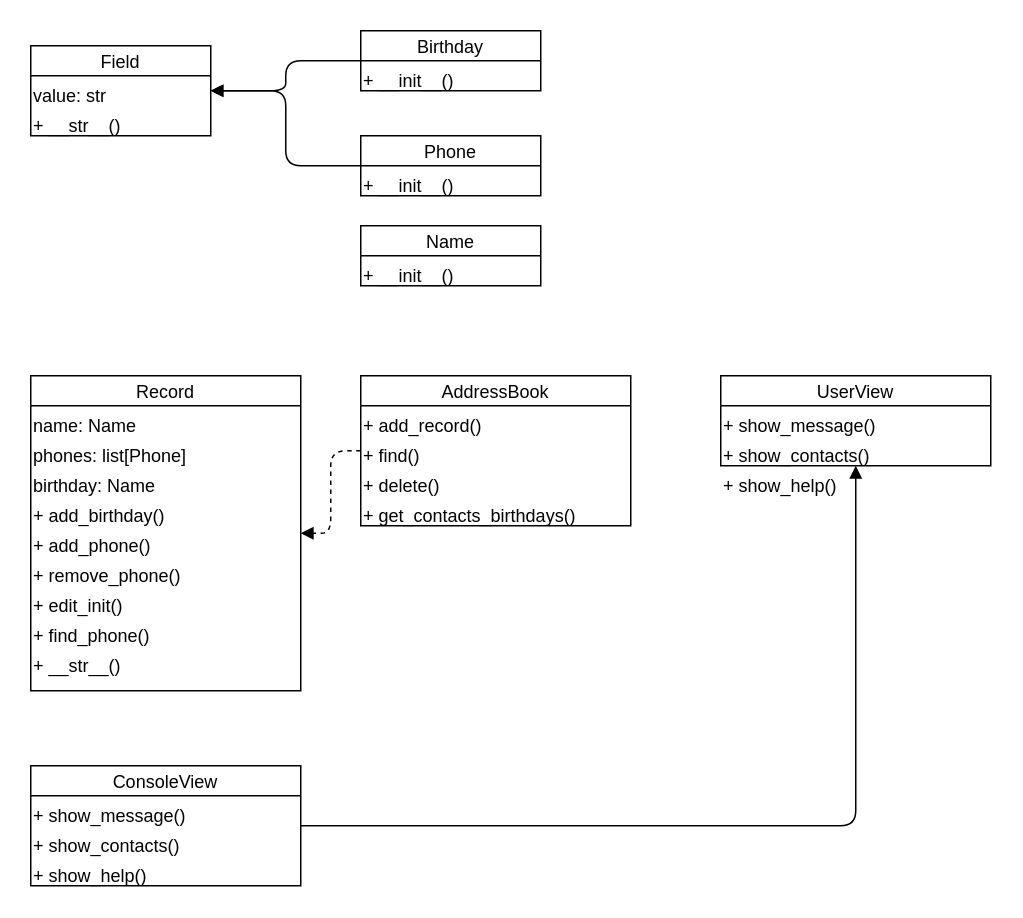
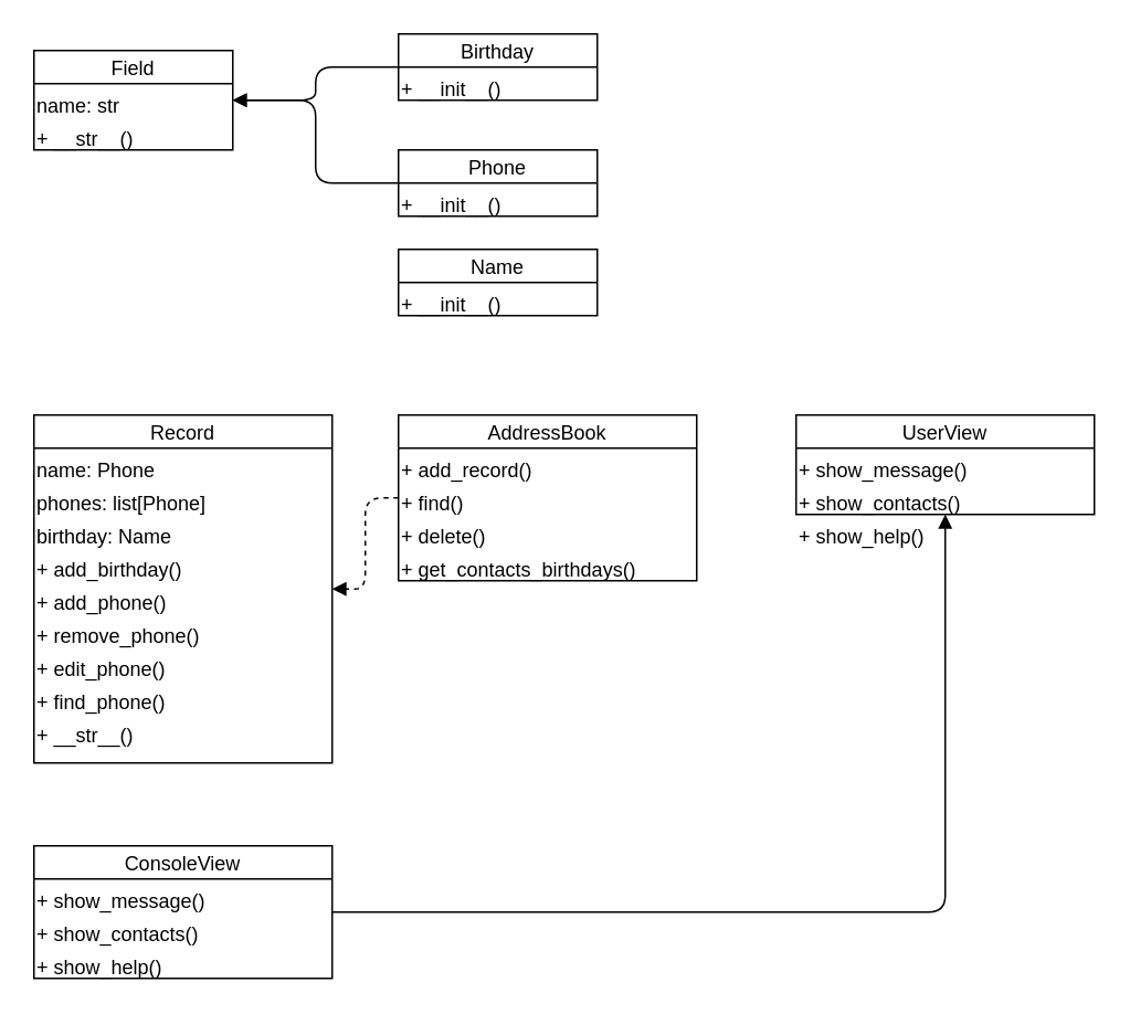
  <mxCell id="0" />
  <mxCell id="1" parent="0" />
  <mxCell id="2" value="Field" style="shape=swimlane;startSize=20;" vertex="1" parent="1"><mxGeometry x="20" y="30" width="120" height="60" as="geometry" /></mxCell>
- <mxCell id="3" value="value: str" style="text;html=1;whiteSpace=wrap;align=left;" vertex="1" parent="2"><mxGeometry y="20" width="120" height="20" as="geometry" /></mxCell>
+ <mxCell id="3" value="name: str" style="text;html=1;whiteSpace=wrap;align=left;" vertex="1" parent="2"><mxGeometry y="20" width="120" height="20" as="geometry" /></mxCell>
  <mxCell id="4" value="+ __str__()" style="text;html=1;whiteSpace=wrap;align=left;" vertex="1" parent="2"><mxGeometry y="40" width="120" height="20" as="geometry" /></mxCell>
  <mxCell id="5" value="Name" style="shape=swimlane;startSize=20;" vertex="1" parent="1"><mxGeometry x="240" y="150" width="120" height="40" as="geometry" /></mxCell>
  <mxCell id="6" value="+ __init__()" style="text;html=1;whiteSpace=wrap;align=left;" vertex="1" parent="5"><mxGeometry y="20" width="120" height="20" as="geometry" /></mxCell>
  <mxCell id="7" value="Phone" style="shape=swimlane;startSize=20;" vertex="1" parent="1"><mxGeometry x="240" y="90" width="120" height="40" as="geometry" /></mxCell>
  <mxCell id="8" value="+ __init__()" style="text;html=1;whiteSpace=wrap;align=left;" vertex="1" parent="7"><mxGeometry y="20" width="120" height="20" as="geometry" /></mxCell>
  <mxCell id="9" style="endArrow=open;endFill=1;edgeStyle=orthogonalEdgeStyle;" edge="1" parent="1" source="7" target="2"><mxGeometry relative="1" as="geometry" /></mxCell>
  <mxCell id="10" value="Birthday" style="shape=swimlane;startSize=20;" vertex="1" parent="1"><mxGeometry x="240" y="20" width="120" height="40" as="geometry" /></mxCell>
  <mxCell id="11" value="+ __init__()" style="text;html=1;whiteSpace=wrap;align=left;" vertex="1" parent="10"><mxGeometry y="20" width="120" height="20" as="geometry" /></mxCell>
  <mxCell id="12" style="endArrow=block;endFill=1;edgeStyle=orthogonalEdgeStyle;" edge="1" parent="1" source="10" target="2"><mxGeometry relative="1" as="geometry" /></mxCell>
  <mxCell id="13" value="Record" style="shape=swimlane;startSize=20;" vertex="1" parent="1"><mxGeometry x="20" y="250" width="180" height="210" as="geometry" /></mxCell>
- <mxCell id="14" value="name: Name" style="text;html=1;whiteSpace=wrap;align=left;" vertex="1" parent="13"><mxGeometry y="20" width="180" height="20" as="geometry" /></mxCell>
+ <mxCell id="14" value="name: Phone" style="text;html=1;whiteSpace=wrap;align=left;" vertex="1" parent="13"><mxGeometry y="20" width="180" height="20" as="geometry" /></mxCell>
  <mxCell id="15" value="phones: list[Phone]" style="text;html=1;whiteSpace=wrap;align=left;" vertex="1" parent="13"><mxGeometry y="40" width="180" height="20" as="geometry" /></mxCell>
  <mxCell id="16" value="birthday: Name" style="text;html=1;whiteSpace=wrap;align=left;" vertex="1" parent="13"><mxGeometry y="60" width="180" height="20" as="geometry" /></mxCell>
  <mxCell id="17" value="+ add_birthday()" style="text;html=1;whiteSpace=wrap;align=left;" vertex="1" parent="13"><mxGeometry y="80" width="180" height="20" as="geometry" /></mxCell>
  <mxCell id="18" value="+ add_phone()" style="text;html=1;whiteSpace=wrap;align=left;" vertex="1" parent="13"><mxGeometry y="100" width="180" height="20" as="geometry" /></mxCell>
  <mxCell id="19" value="+ remove_phone()" style="text;html=1;whiteSpace=wrap;align=left;" vertex="1" parent="13"><mxGeometry y="120" width="180" height="20" as="geometry" /></mxCell>
- <mxCell id="20" value="+ edit_init()" style="text;html=1;whiteSpace=wrap;align=left;" vertex="1" parent="13"><mxGeometry y="140" width="180" height="20" as="geometry" /></mxCell>
+ <mxCell id="20" value="+ edit_phone()" style="text;html=1;whiteSpace=wrap;align=left;" vertex="1" parent="13"><mxGeometry y="140" width="180" height="20" as="geometry" /></mxCell>
  <mxCell id="21" value="+ find_phone()" style="text;html=1;whiteSpace=wrap;align=left;" vertex="1" parent="13"><mxGeometry y="160" width="180" height="20" as="geometry" /></mxCell>
  <mxCell id="22" value="+ __str__()" style="text;html=1;whiteSpace=wrap;align=left;" vertex="1" parent="13"><mxGeometry y="180" width="180" height="20" as="geometry" /></mxCell>
  <mxCell id="23" value="AddressBook" style="shape=swimlane;startSize=20;" vertex="1" parent="1"><mxGeometry x="240" y="250" width="180" height="100" as="geometry" /></mxCell>
  <mxCell id="24" value="+ add_record()" style="text;html=1;whiteSpace=wrap;align=left;" vertex="1" parent="23"><mxGeometry y="20" width="180" height="20" as="geometry" /></mxCell>
  <mxCell id="25" value="+ find()" style="text;html=1;whiteSpace=wrap;align=left;" vertex="1" parent="23"><mxGeometry y="40" width="180" height="20" as="geometry" /></mxCell>
  <mxCell id="26" value="+ delete()" style="text;html=1;whiteSpace=wrap;align=left;" vertex="1" parent="23"><mxGeometry y="60" width="180" height="20" as="geometry" /></mxCell>
  <mxCell id="27" value="+ get_contacts_birthdays()" style="text;html=1;whiteSpace=wrap;align=left;" vertex="1" parent="23"><mxGeometry y="80" width="180" height="20" as="geometry" /></mxCell>
  <mxCell id="28" style="endArrow=block;endFill=1;edgeStyle=orthogonalEdgeStyle;dashed=1;" edge="1" parent="1" source="23" target="13"><mxGeometry relative="1" as="geometry" /></mxCell>
  <mxCell id="29" value="UserView" style="shape=swimlane;startSize=20;" vertex="1" parent="1"><mxGeometry x="480" y="250" width="180" height="60" as="geometry" /></mxCell>
  <mxCell id="30" value="+ show_message()" style="text;html=1;whiteSpace=wrap;align=left;" vertex="1" parent="29"><mxGeometry y="20" width="180" height="20" as="geometry" /></mxCell>
  <mxCell id="31" value="+ show_contacts()" style="text;html=1;whiteSpace=wrap;align=left;" vertex="1" parent="29"><mxGeometry y="40" width="180" height="20" as="geometry" /></mxCell>
  <mxCell id="32" value="+ show_help()" style="text;html=1;whiteSpace=wrap;align=left;" vertex="1" parent="29"><mxGeometry y="60" width="180" height="20" as="geometry" /></mxCell>
  <mxCell id="33" value="ConsoleView" style="shape=swimlane;startSize=20;" vertex="1" parent="1"><mxGeometry x="20" y="510" width="180" height="80" as="geometry" /></mxCell>
  <mxCell id="34" value="+ show_message()" style="text;html=1;whiteSpace=wrap;align=left;" vertex="1" parent="33"><mxGeometry y="20" width="180" height="20" as="geometry" /></mxCell>
  <mxCell id="35" value="+ show_contacts()" style="text;html=1;whiteSpace=wrap;align=left;" vertex="1" parent="33"><mxGeometry y="40" width="180" height="20" as="geometry" /></mxCell>
  <mxCell id="36" value="+ show_help()" style="text;html=1;whiteSpace=wrap;align=left;" vertex="1" parent="33"><mxGeometry y="60" width="180" height="20" as="geometry" /></mxCell>
  <mxCell id="37" style="endArrow=block;endFill=1;edgeStyle=orthogonalEdgeStyle;" edge="1" parent="1" source="33" target="29"><mxGeometry relative="1" as="geometry" /></mxCell>
